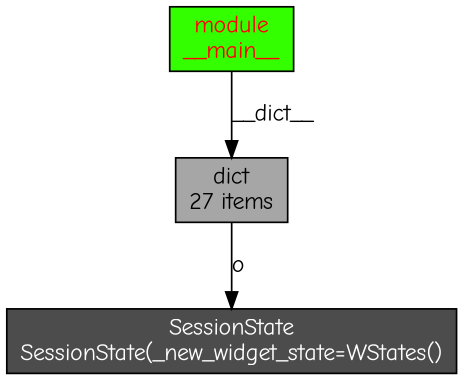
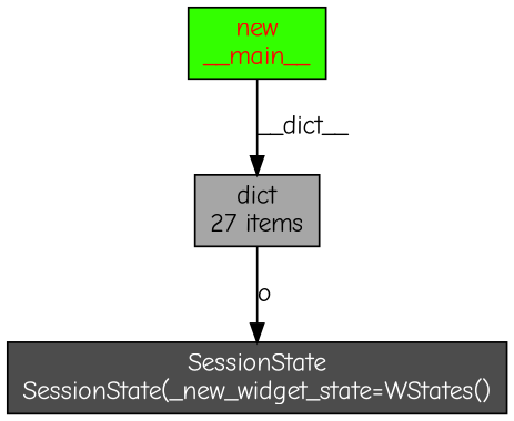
  digraph {
    fontname="Comic Neue"
    node [shape=box style=filled fontname="Comic Neue"]
    edge [fontname="Comic Neue"]
-   n1 [fillcolor="0.3,1,1" fontcolor=red label="module\n__main__"]
+   n1 [fillcolor="0.3,1,1" fontcolor=red label="new\n__main__"]
    n2 [fillcolor="0,0,0.65" label="dict\n27 items"]
    n3 [fillcolor="0,0,0.3" fontcolor=white label="SessionState\nSessionState(_new_widget_state=WStates()"]
    n1 -> n2 [label=__dict__ weight=10]
    n2 -> n3 [label=o weight=2]
  }
